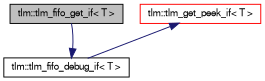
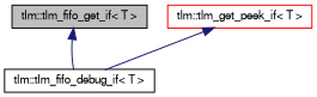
  digraph {
    node [color=black fillcolor=white fontname=FreeSans fontsize=10 shape=record style=filled]
    edge [color=midnightblue dir=back fontname=FreeSans fontsize=10 labelfontname=FreeSans labelfontsize=10 style=solid]
    n1 [fillcolor=grey75 fontcolor=black height=0.2 label="tlm::tlm_fifo_get_if\< T \>" width=0.4]
    n2 [color=red height=0.2 label="tlm::tlm_get_peek_if\< T \>" width=0.4]
    n3 [height=0.2 label="tlm::tlm_fifo_debug_if\< T \>" width=0.4]
    n2 -> n3
-   n3 -> n1
+   n1 -> n3
  }
